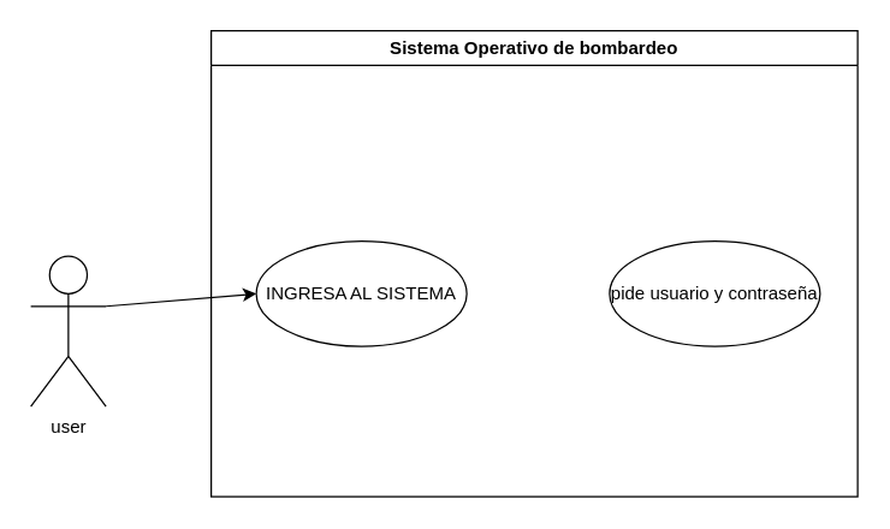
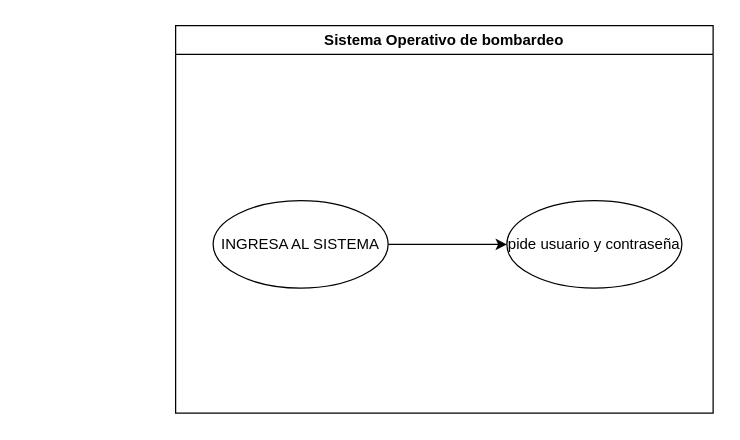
  <mxCell id="0" />
  <mxCell id="1" parent="0" />
- <mxCell id="2" style="edgeStyle=none;html=1;exitX=1;exitY=0.333;exitDx=0;exitDy=0;exitPerimeter=0;entryX=0;entryY=0.5;entryDx=0;entryDy=0;" parent="1" source="3" target="6" edge="1"><mxGeometry relative="1" as="geometry" /></mxCell>
- <mxCell id="3" value="user" style="shape=umlActor;verticalLabelPosition=bottom;verticalAlign=top;html=1;" parent="1" vertex="1"><mxGeometry x="20" y="170" width="50" height="100" as="geometry" /></mxCell>
  <mxCell id="4" value="Sistema Operativo de bombardeo" style="swimlane;whiteSpace=wrap;html=1;" parent="1" vertex="1"><mxGeometry x="140" y="20" width="430" height="310" as="geometry" /></mxCell>
+ <mxCell id="5" value="" style="edgeStyle=none;html=1;" edge="1" parent="4" source="6" target="7"><mxGeometry relative="1" as="geometry" /></mxCell>
  <mxCell id="6" value="INGRESA AL SISTEMA" style="ellipse;whiteSpace=wrap;html=1;" parent="4" vertex="1"><mxGeometry x="30" y="140" width="140" height="70" as="geometry" /></mxCell>
  <mxCell id="7" value="pide usuario y contraseña" style="ellipse;whiteSpace=wrap;html=1;" vertex="1" parent="4"><mxGeometry x="265" y="140" width="140" height="70" as="geometry" /></mxCell>
